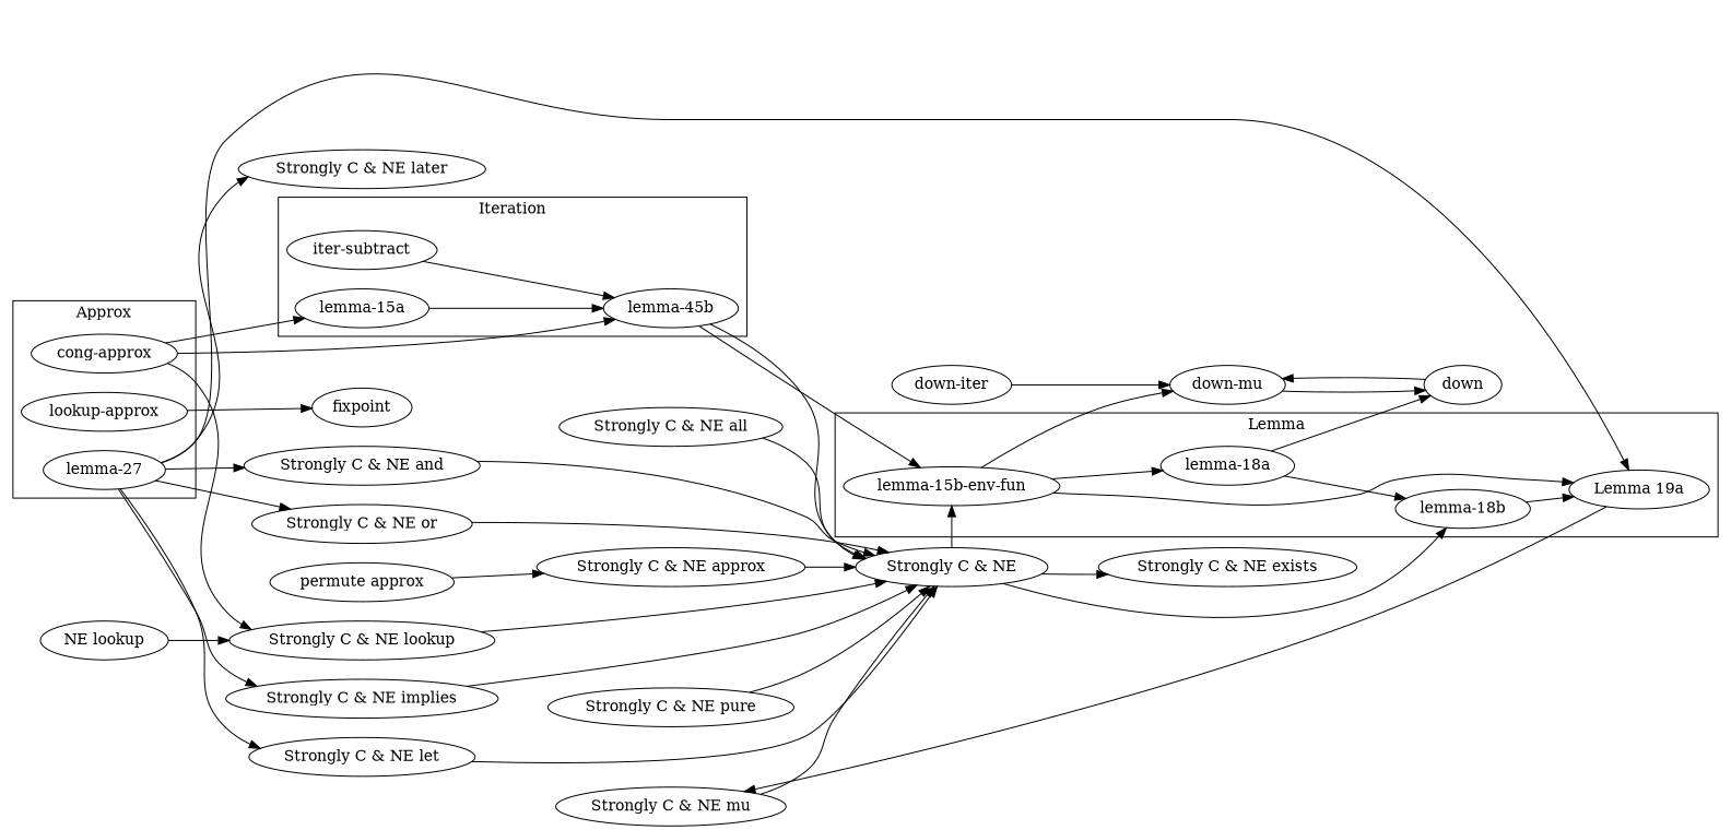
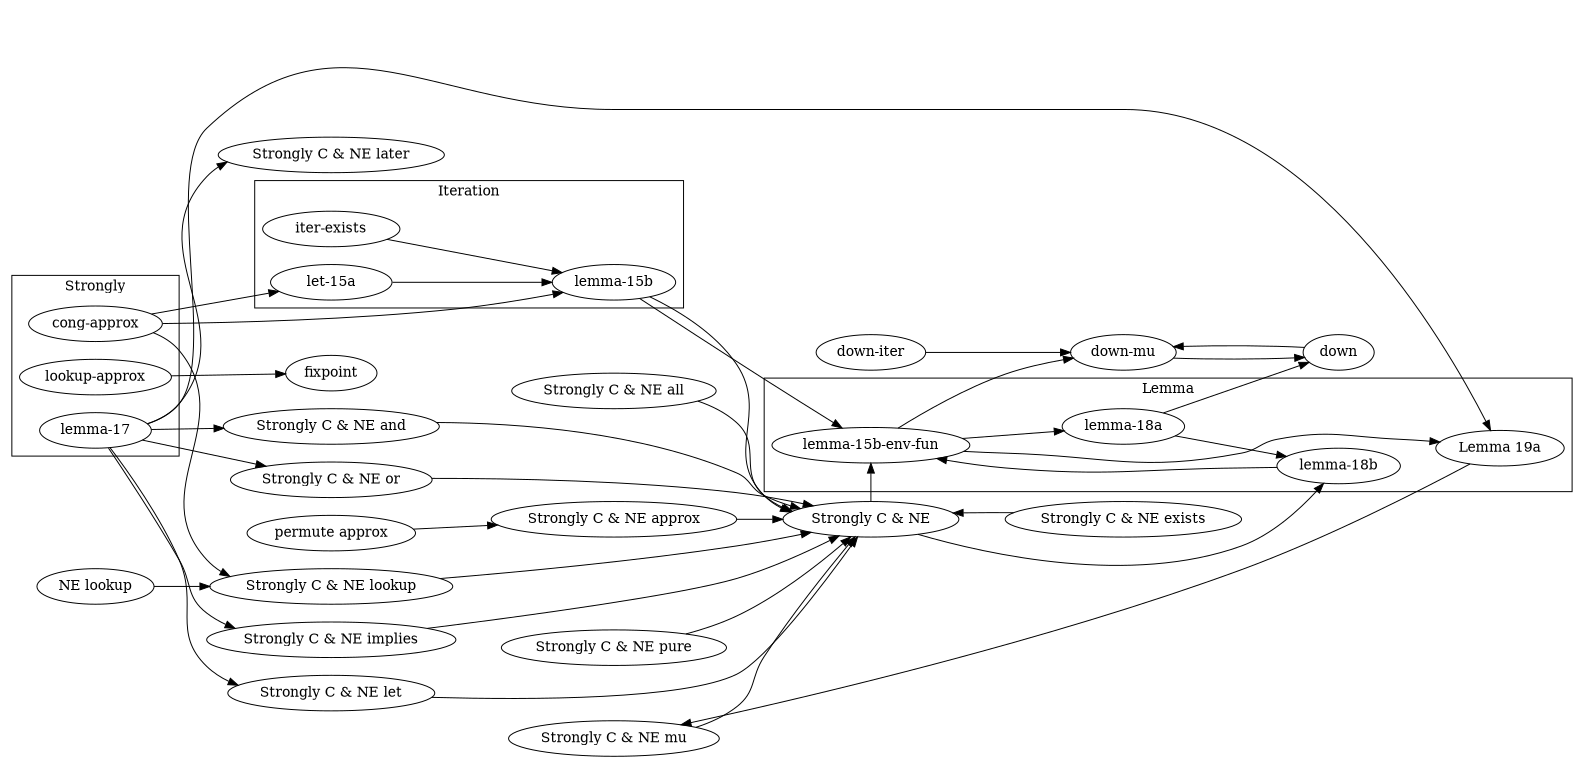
  digraph {
    fontname="DejaVu Serif"
    rankdir=LR
    node [fontname="DejaVu Serif"]
    edge [fontname="DejaVu Serif"]
    n1 [label="cong-approx"]
-   n2 [label="lemma-27"]
+   n2 [label="lemma-17"]
    n3 [label="lookup-approx"]
-   n4 [label="iter-subtract"]
-   n5 [label="lemma-15a"]
-   n6 [label="lemma-45b"]
+   n4 [label="iter-exists"]
+   n5 [label="let-15a"]
+   n6 [label="lemma-15b"]
    n7 [label="lemma-15b-env-fun"]
    n8 [label="lemma-18a"]
    n9 [label="lemma-18b"]
    n10 [label="Lemma 19a"]
    n11 [label="Strongly C & NE lookup"]
    n12 [label="Strongly C & NE later"]
    n13 [label="Strongly C & NE let"]
    n14 [label="Strongly C & NE and"]
    n15 [label="Strongly C & NE or"]
    n16 [label="Strongly C & NE implies"]
    n17 [label=fixpoint]
    n18 [label="Strongly C & NE"]
    n19 [label="down-mu"]
    n20 [label=down]
    n21 [label="Strongly C & NE mu"]
    n22 [label="NE lookup"]
    n23 [label="down-iter"]
    n24 [label="permute approx"]
    n25 [label="Strongly C & NE approx"]
    n26 [label="Strongly C & NE pure"]
    n27 [label="Strongly C & NE all"]
    n28 [label="Strongly C & NE exists"]
    subgraph cluster_1 {
-     label=Approx
+     label=Strongly
      n1
      n2
      n3
    }
    subgraph cluster_2 {
      label=Iteration
      n4
      n5
      n6
    }
    subgraph cluster_3 {
      label=Lemma
      n7
      n8
      n9
      n10
    }
    n1 -> n5
    n1 -> n6
    n1 -> n11
    n2 -> n10
    n2 -> n12
    n2 -> n13
    n2 -> n14
    n2 -> n15
    n2 -> n16
    n3 -> n17
    n4 -> n6
    n5 -> n6
    n6 -> n7
    n6 -> n18
    n7 -> n8
    n7 -> n10
    n7 -> n19
    n8 -> n9
    n8 -> n20
-   n9 -> n10
+   n9 -> n7
    n10 -> n21
    n11 -> n18
    n13 -> n18
    n14 -> n18
    n15 -> n18
    n16 -> n18
    n18 -> n7
    n18 -> n9
    n19 -> n20
    n20 -> n19
    n21 -> n18
    n22 -> n11
    n23 -> n19
    n24 -> n25
    n25 -> n18
    n26 -> n18
    n27 -> n18
-   n18 -> n28
+   n28 -> n18
  }
